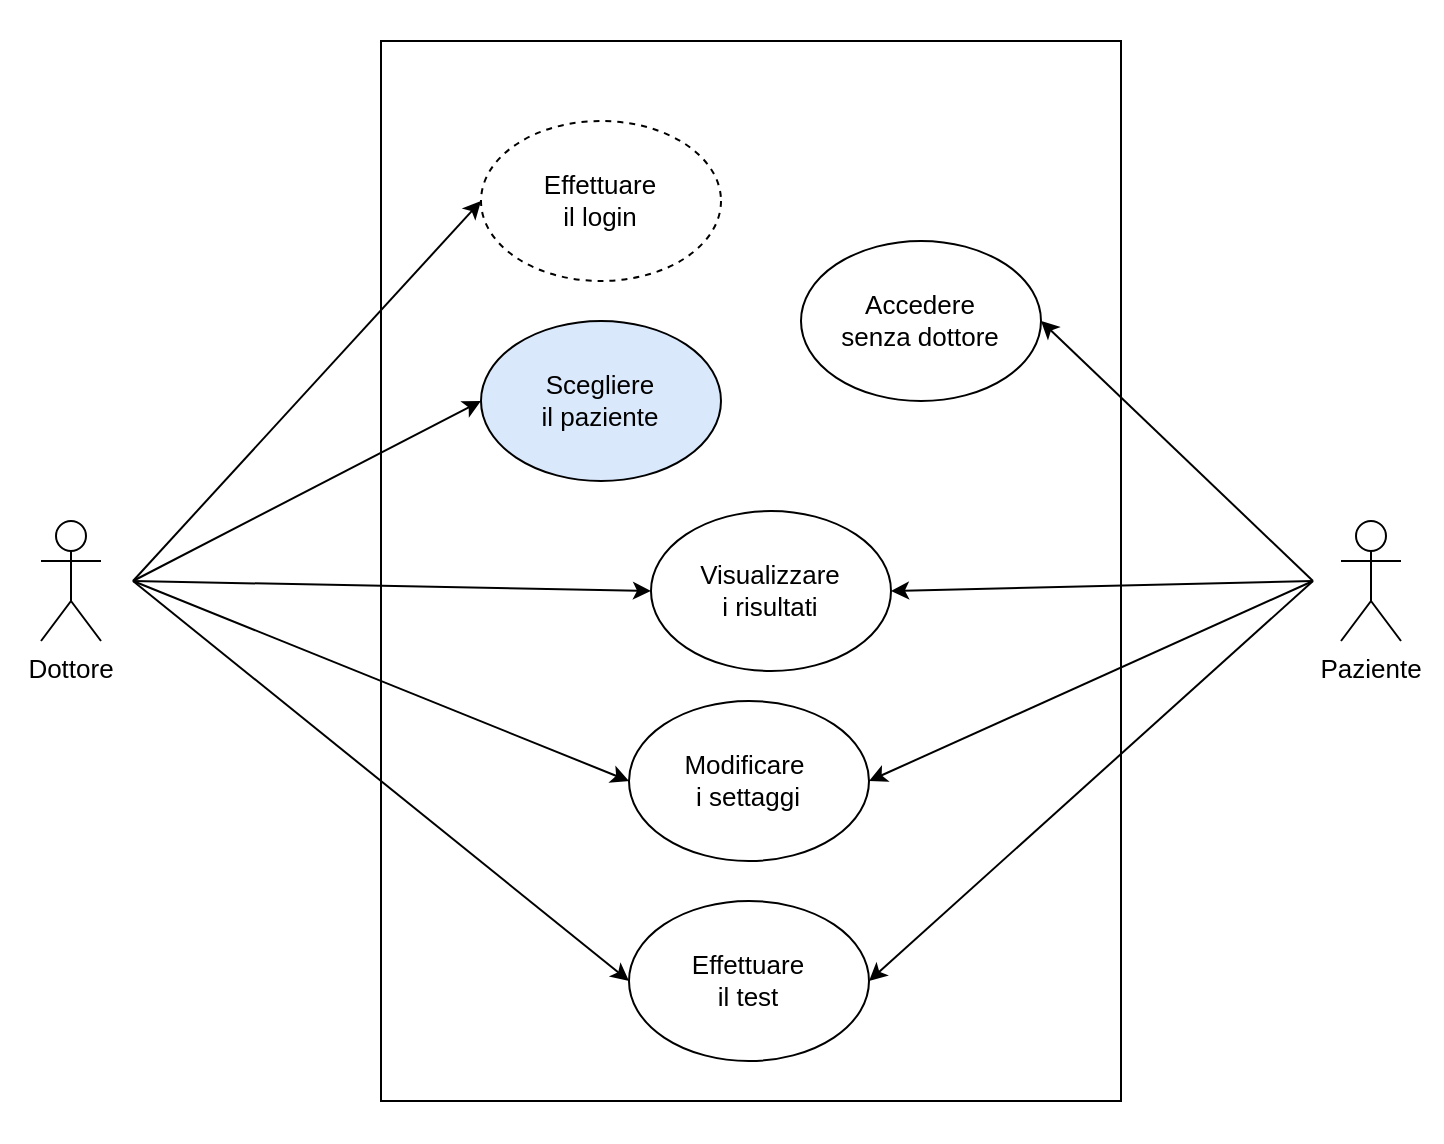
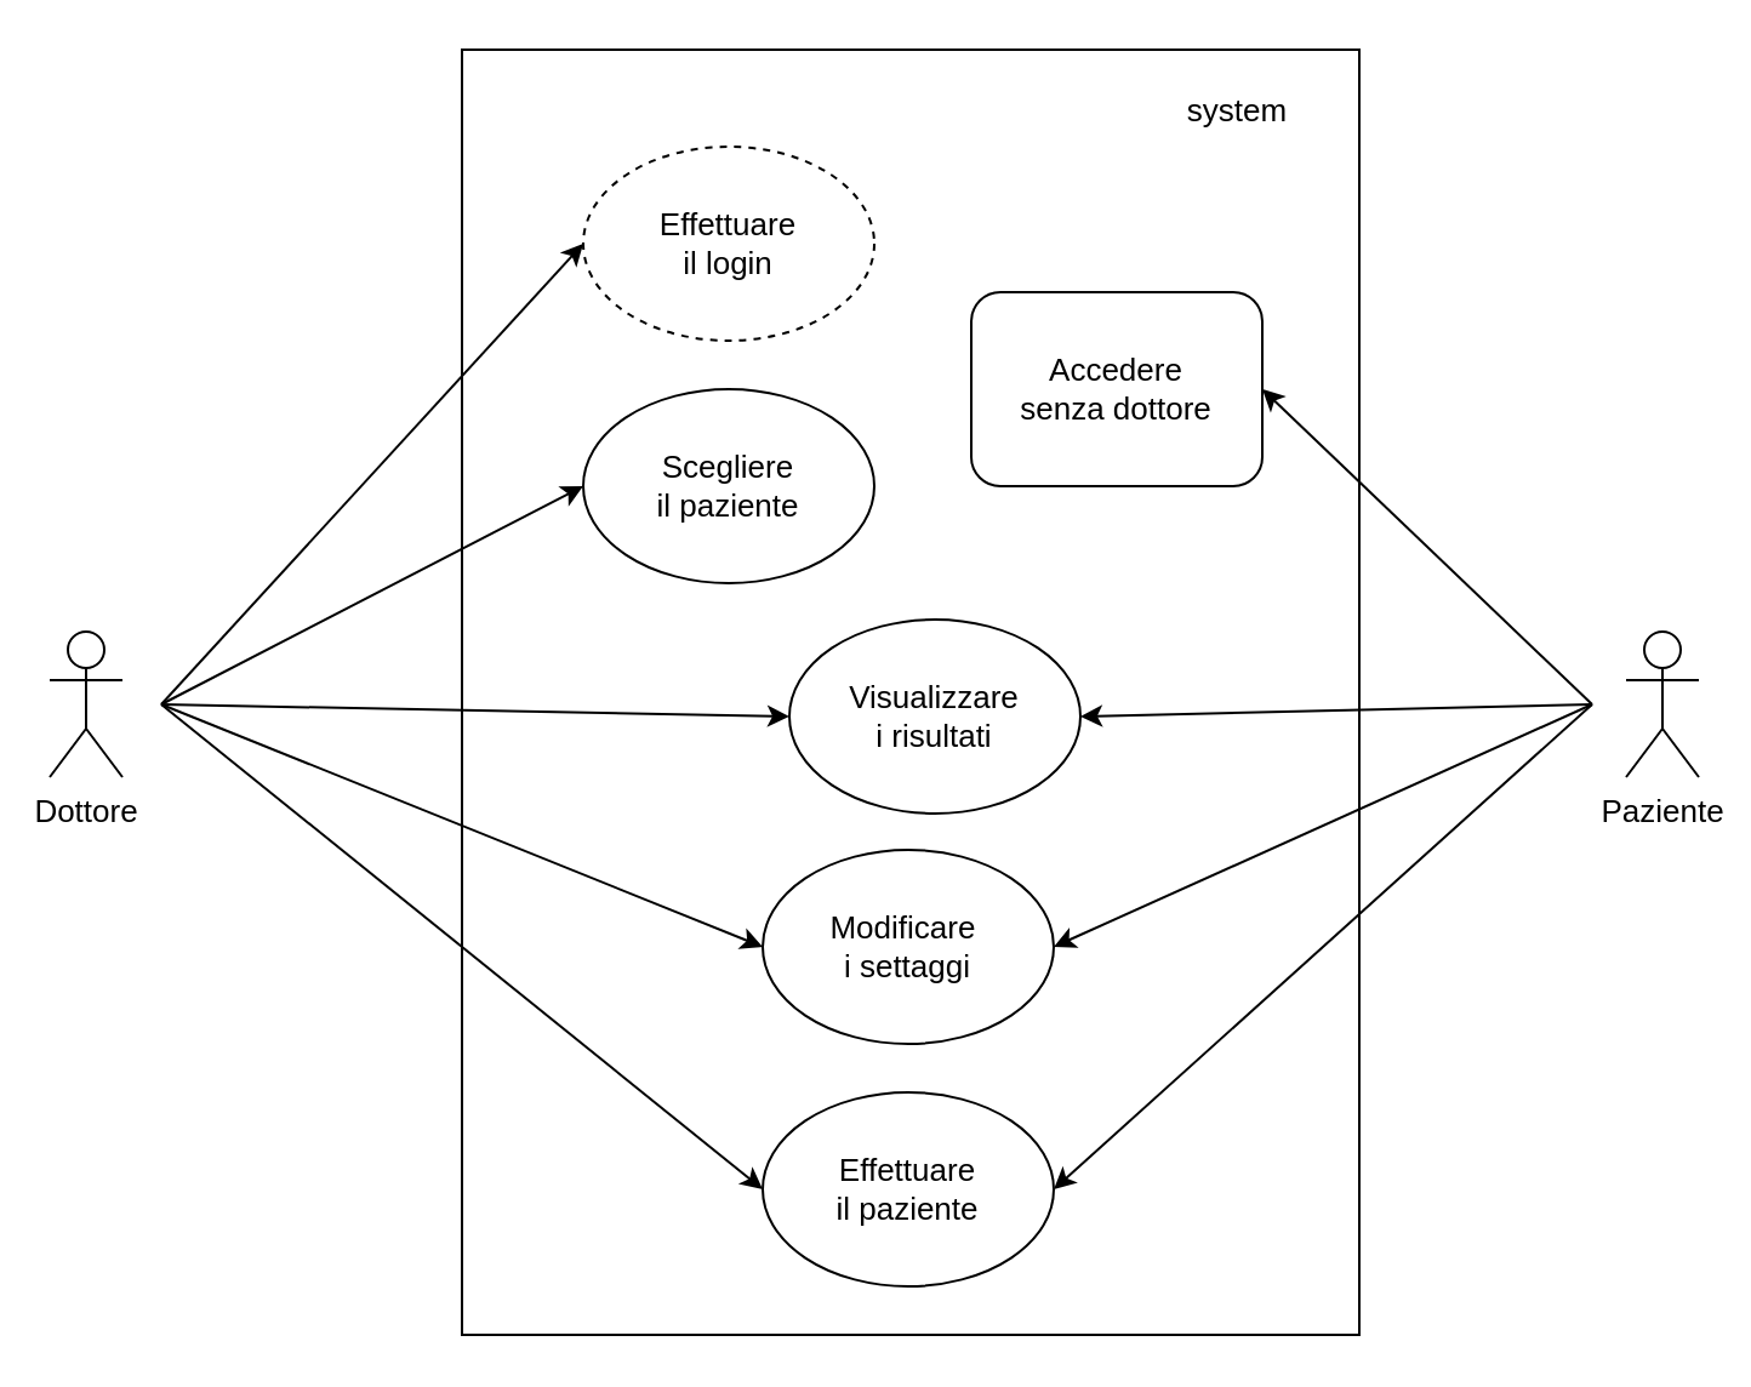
  <mxCell id="0" />
  <mxCell id="1" parent="0" />
  <mxCell id="2" value="" style="rounded=0;whiteSpace=wrap;html=1;fontSize=13;" vertex="1" parent="1"><mxGeometry x="190" y="20" width="370" height="530" as="geometry" /></mxCell>
  <mxCell id="3" value="Dottore" style="shape=umlActor;verticalLabelPosition=bottom;verticalAlign=top;html=1;outlineConnect=0;fontSize=13;" vertex="1" parent="1"><mxGeometry x="20" y="260" width="30" height="60" as="geometry" /></mxCell>
  <mxCell id="4" value="Paziente&lt;br&gt;" style="shape=umlActor;verticalLabelPosition=bottom;verticalAlign=top;html=1;outlineConnect=0;fontSize=13;" vertex="1" parent="1"><mxGeometry x="670" y="260" width="30" height="60" as="geometry" /></mxCell>
  <mxCell id="5" value="Effettuare &lt;br&gt;il login" style="ellipse;whiteSpace=wrap;html=1;fontSize=13;dashed=1;" vertex="1" parent="1"><mxGeometry x="240" y="60" width="120" height="80" as="geometry" /></mxCell>
- <mxCell id="6" value="Scegliere&lt;br&gt;il paziente" style="ellipse;whiteSpace=wrap;html=1;fontSize=13;fillColor=#dae8fc;" vertex="1" parent="1"><mxGeometry x="240" y="160" width="120" height="80" as="geometry" /></mxCell>
- <mxCell id="7" value="Accedere&lt;br&gt;senza dottore" style="ellipse;whiteSpace=wrap;html=1;fontSize=13;" vertex="1" parent="1"><mxGeometry x="400" y="120" width="120" height="80" as="geometry" /></mxCell>
+ <mxCell id="6" value="Scegliere&lt;br&gt;il paziente" style="ellipse;whiteSpace=wrap;html=1;fontSize=13;" vertex="1" parent="1"><mxGeometry x="240" y="160" width="120" height="80" as="geometry" /></mxCell>
+ <mxCell id="7" value="Accedere&lt;br&gt;senza dottore" style="whiteSpace=wrap;html=1;fontSize=13;rounded=1;" vertex="1" parent="1"><mxGeometry x="400" y="120" width="120" height="80" as="geometry" /></mxCell>
  <mxCell id="8" value="Visualizzare &lt;br&gt;i risultati" style="ellipse;whiteSpace=wrap;html=1;fontSize=13;" vertex="1" parent="1"><mxGeometry x="325" y="255" width="120" height="80" as="geometry" /></mxCell>
- <mxCell id="9" value="Effettuare &lt;br&gt;il test" style="ellipse;whiteSpace=wrap;html=1;fontSize=13;" vertex="1" parent="1"><mxGeometry x="314" y="450" width="120" height="80" as="geometry" /></mxCell>
+ <mxCell id="9" value="Effettuare &lt;br&gt;il paziente" style="ellipse;whiteSpace=wrap;html=1;fontSize=13;" vertex="1" parent="1"><mxGeometry x="314" y="450" width="120" height="80" as="geometry" /></mxCell>
  <mxCell id="10" value="Modificare&amp;nbsp;&lt;br&gt;i settaggi" style="ellipse;whiteSpace=wrap;html=1;fontSize=13;" vertex="1" parent="1"><mxGeometry x="314" y="350" width="120" height="80" as="geometry" /></mxCell>
+ <mxCell id="11" value="system" style="text;html=1;strokeColor=none;fillColor=none;align=center;verticalAlign=middle;whiteSpace=wrap;rounded=0;fontSize=13;" vertex="1" parent="1"><mxGeometry x="480" y="30" width="60" height="30" as="geometry" /></mxCell>
  <mxCell id="12" value="" style="endArrow=classic;html=1;rounded=0;fontSize=13;entryX=0;entryY=0.5;entryDx=0;entryDy=0;" edge="1" parent="1" target="5"><mxGeometry width="50" height="50" relative="1" as="geometry"><mxPoint x="66" y="290" as="sourcePoint" /><mxPoint x="386" y="200" as="targetPoint" /></mxGeometry></mxCell>
  <mxCell id="13" value="" style="endArrow=classic;html=1;rounded=0;fontSize=13;entryX=0;entryY=0.5;entryDx=0;entryDy=0;" edge="1" parent="1" target="6"><mxGeometry width="50" height="50" relative="1" as="geometry"><mxPoint x="66" y="290" as="sourcePoint" /><mxPoint x="250" y="110" as="targetPoint" /></mxGeometry></mxCell>
  <mxCell id="14" value="" style="endArrow=classic;html=1;rounded=0;fontSize=13;entryX=0;entryY=0.5;entryDx=0;entryDy=0;" edge="1" parent="1" target="8"><mxGeometry width="50" height="50" relative="1" as="geometry"><mxPoint x="66" y="290" as="sourcePoint" /><mxPoint x="316" y="290" as="targetPoint" /></mxGeometry></mxCell>
  <mxCell id="15" value="" style="endArrow=classic;html=1;rounded=0;fontSize=13;entryX=0;entryY=0.5;entryDx=0;entryDy=0;" edge="1" parent="1" target="10"><mxGeometry width="50" height="50" relative="1" as="geometry"><mxPoint x="66" y="290" as="sourcePoint" /><mxPoint x="325" y="300" as="targetPoint" /></mxGeometry></mxCell>
  <mxCell id="16" value="" style="endArrow=classic;html=1;rounded=0;fontSize=13;entryX=0;entryY=0.5;entryDx=0;entryDy=0;" edge="1" parent="1" target="9"><mxGeometry width="50" height="50" relative="1" as="geometry"><mxPoint x="66" y="290" as="sourcePoint" /><mxPoint x="324" y="400" as="targetPoint" /></mxGeometry></mxCell>
  <mxCell id="17" value="" style="endArrow=classic;html=1;rounded=0;fontSize=13;entryX=1;entryY=0.5;entryDx=0;entryDy=0;" edge="1" parent="1" target="9"><mxGeometry width="50" height="50" relative="1" as="geometry"><mxPoint x="656" y="290" as="sourcePoint" /><mxPoint x="324" y="500" as="targetPoint" /></mxGeometry></mxCell>
  <mxCell id="18" value="" style="endArrow=classic;html=1;rounded=0;fontSize=13;entryX=1;entryY=0.5;entryDx=0;entryDy=0;" edge="1" parent="1" target="8"><mxGeometry width="50" height="50" relative="1" as="geometry"><mxPoint x="656" y="290" as="sourcePoint" /><mxPoint x="444" y="500" as="targetPoint" /></mxGeometry></mxCell>
  <mxCell id="19" value="" style="endArrow=classic;html=1;rounded=0;fontSize=13;entryX=1;entryY=0.5;entryDx=0;entryDy=0;" edge="1" parent="1" target="10"><mxGeometry width="50" height="50" relative="1" as="geometry"><mxPoint x="656" y="290" as="sourcePoint" /><mxPoint x="454" y="510" as="targetPoint" /></mxGeometry></mxCell>
  <mxCell id="20" value="" style="endArrow=classic;html=1;rounded=0;fontSize=13;entryX=1;entryY=0.5;entryDx=0;entryDy=0;" edge="1" parent="1" target="7"><mxGeometry width="50" height="50" relative="1" as="geometry"><mxPoint x="656" y="290" as="sourcePoint" /><mxPoint x="464" y="520" as="targetPoint" /></mxGeometry></mxCell>
